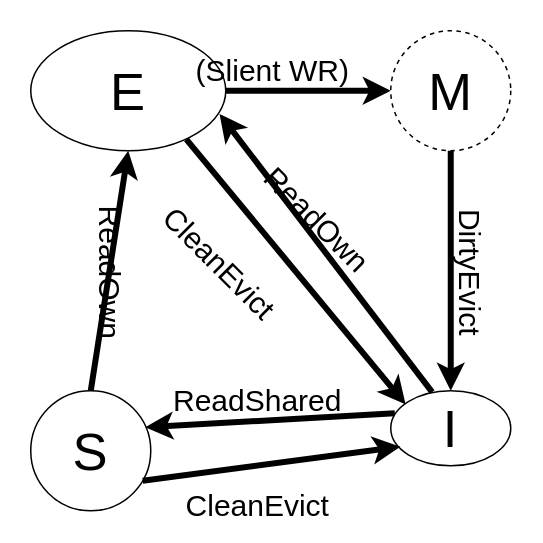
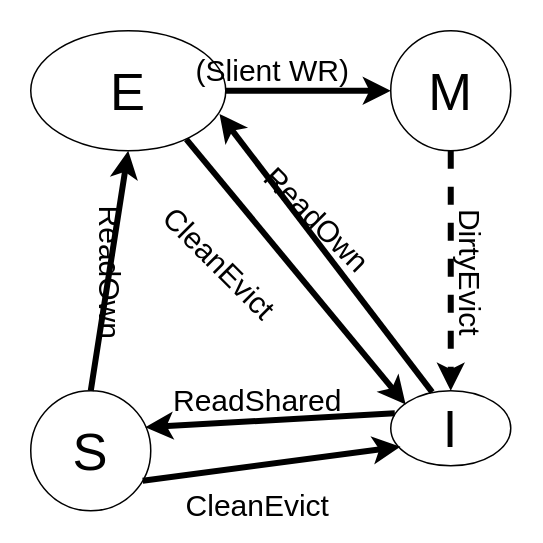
  <mxCell id="0" />
  <mxCell id="1" parent="0" />
  <mxCell id="2" value="&lt;font style=&quot;font-size: 35px;&quot;&gt;E&lt;/font&gt;" style="ellipse;whiteSpace=wrap;html=1;aspect=fixed;" vertex="1" parent="1"><mxGeometry x="20" y="20" width="130" height="80" as="geometry" /></mxCell>
- <mxCell id="3" value="&lt;font style=&quot;font-size: 35px;&quot;&gt;M&lt;/font&gt;" style="ellipse;whiteSpace=wrap;html=1;aspect=fixed;dashed=1;" vertex="1" parent="1"><mxGeometry x="260" y="20" width="80" height="80" as="geometry" /></mxCell>
+ <mxCell id="3" value="&lt;font style=&quot;font-size: 35px;&quot;&gt;M&lt;/font&gt;" style="ellipse;whiteSpace=wrap;html=1;aspect=fixed;" vertex="1" parent="1"><mxGeometry x="260" y="20" width="80" height="80" as="geometry" /></mxCell>
  <mxCell id="4" value="&lt;font style=&quot;font-size: 35px;&quot;&gt;S&lt;/font&gt;" style="ellipse;whiteSpace=wrap;html=1;aspect=fixed;" vertex="1" parent="1"><mxGeometry x="20" y="260" width="80" height="80" as="geometry" /></mxCell>
  <mxCell id="5" value="&lt;font style=&quot;font-size: 35px;&quot;&gt;I&lt;/font&gt;" style="ellipse;whiteSpace=wrap;html=1;aspect=fixed;" vertex="1" parent="1"><mxGeometry x="260" y="260" width="80" height="50" as="geometry" /></mxCell>
  <mxCell id="6" value="" style="endArrow=classic;html=1;rounded=0;endSize=6;strokeWidth=4;entryX=0;entryY=0.5;entryDx=0;entryDy=0;exitX=1;exitY=0.5;exitDx=0;exitDy=0;" edge="1" parent="1" source="2" target="3"><mxGeometry width="50" height="50" relative="1" as="geometry"><mxPoint x="120" y="70" as="sourcePoint" /><mxPoint x="170" y="20" as="targetPoint" /></mxGeometry></mxCell>
- <mxCell id="7" value="" style="endArrow=classic;html=1;rounded=0;endSize=6;strokeWidth=4;entryX=0.5;entryY=0;entryDx=0;entryDy=0;exitX=0.5;exitY=1;exitDx=0;exitDy=0;" edge="1" parent="1" source="3" target="5"><mxGeometry width="50" height="50" relative="1" as="geometry"><mxPoint x="180" y="110" as="sourcePoint" /><mxPoint x="340" y="110" as="targetPoint" /></mxGeometry></mxCell>
+ <mxCell id="7" value="" style="endArrow=classic;html=1;rounded=0;endSize=6;strokeWidth=4;entryX=0.5;entryY=0;entryDx=0;entryDy=0;exitX=0.5;exitY=1;exitDx=0;exitDy=0;dashed=1;" edge="1" parent="1" source="3" target="5"><mxGeometry width="50" height="50" relative="1" as="geometry"><mxPoint x="180" y="110" as="sourcePoint" /><mxPoint x="340" y="110" as="targetPoint" /></mxGeometry></mxCell>
  <mxCell id="8" value="" style="endArrow=classic;html=1;rounded=0;endSize=6;strokeWidth=4;entryX=0.5;entryY=1;entryDx=0;entryDy=0;exitX=0.5;exitY=0;exitDx=0;exitDy=0;" edge="1" parent="1" source="4" target="2"><mxGeometry width="50" height="50" relative="1" as="geometry"><mxPoint x="240" y="170" as="sourcePoint" /><mxPoint x="80" y="170" as="targetPoint" /></mxGeometry></mxCell>
  <mxCell id="9" value="" style="endArrow=classic;html=1;rounded=0;endSize=6;strokeWidth=4;entryX=0.954;entryY=0.304;entryDx=0;entryDy=0;exitX=0.034;exitY=0.301;exitDx=0;exitDy=0;exitPerimeter=0;entryPerimeter=0;" edge="1" parent="1" source="5" target="4"><mxGeometry width="50" height="50" relative="1" as="geometry"><mxPoint x="310" y="310" as="sourcePoint" /><mxPoint x="150" y="310" as="targetPoint" /></mxGeometry></mxCell>
  <mxCell id="10" value="" style="endArrow=classic;html=1;rounded=0;endSize=6;strokeWidth=4;entryX=0.081;entryY=0.745;entryDx=0;entryDy=0;exitX=0.954;exitY=0.304;exitDx=0;exitDy=0;exitPerimeter=0;entryPerimeter=0;" edge="1" parent="1" target="5"><mxGeometry width="50" height="50" relative="1" as="geometry"><mxPoint x="94.64" y="320" as="sourcePoint" /><mxPoint x="260" y="319.36" as="targetPoint" /></mxGeometry></mxCell>
  <mxCell id="11" value="" style="endArrow=classic;html=1;rounded=0;endSize=6;strokeWidth=4;entryX=0.968;entryY=0.693;entryDx=0;entryDy=0;exitX=0.345;exitY=0.018;exitDx=0;exitDy=0;exitPerimeter=0;entryPerimeter=0;" edge="1" parent="1" source="5" target="2"><mxGeometry width="50" height="50" relative="1" as="geometry"><mxPoint x="315.36" y="189.36" as="sourcePoint" /><mxPoint x="150" y="190" as="targetPoint" /></mxGeometry></mxCell>
  <mxCell id="12" value="&lt;font style=&quot;font-size: 20px;&quot;&gt;ReadOwn&lt;/font&gt;" style="edgeLabel;html=1;align=center;verticalAlign=middle;resizable=0;points=[];fontSize=35;rotation=45;labelBackgroundColor=none;" connectable="0" vertex="1" parent="11"><mxGeometry x="-0.337" y="2" relative="1" as="geometry"><mxPoint x="-24" y="-60" as="offset" /></mxGeometry></mxCell>
  <mxCell id="13" value="" style="endArrow=classic;html=1;rounded=0;endSize=6;strokeWidth=4;entryX=0.124;entryY=0.183;entryDx=0;entryDy=0;exitX=0.798;exitY=0.905;exitDx=0;exitDy=0;exitPerimeter=0;entryPerimeter=0;" edge="1" parent="1" source="2" target="5"><mxGeometry width="50" height="50" relative="1" as="geometry"><mxPoint x="80" y="90" as="sourcePoint" /><mxPoint x="266.72" y="271.28" as="targetPoint" /></mxGeometry></mxCell>
  <mxCell id="14" value="&lt;span style=&quot;font-size: 20px;&quot;&gt;CleanEvict&lt;br&gt;&lt;/span&gt;" style="edgeLabel;html=1;align=center;verticalAlign=middle;resizable=0;points=[];fontSize=35;rotation=45;labelBackgroundColor=none;" connectable="0" vertex="1" parent="1"><mxGeometry x="150" y="170" as="geometry" /></mxCell>
  <mxCell id="15" value="&lt;font style=&quot;font-size: 20px;&quot;&gt;DirtyEvict&lt;/font&gt;" style="edgeLabel;html=1;align=center;verticalAlign=middle;resizable=0;points=[];fontSize=35;rotation=90;labelBackgroundColor=none;" connectable="0" vertex="1" parent="1"><mxGeometry x="320" y="180" as="geometry" /></mxCell>
  <mxCell id="16" value="&lt;font style=&quot;font-size: 20px;&quot;&gt;(Slient WR)&lt;/font&gt;" style="edgeLabel;html=1;align=center;verticalAlign=middle;resizable=0;points=[];fontSize=35;rotation=0;labelBackgroundColor=none;" connectable="0" vertex="1" parent="1"><mxGeometry x="180" y="40" as="geometry" /></mxCell>
  <mxCell id="17" value="&lt;font style=&quot;font-size: 20px;&quot;&gt;ReadOwn&lt;/font&gt;" style="edgeLabel;html=1;align=center;verticalAlign=middle;resizable=0;points=[];fontSize=35;rotation=90;labelBackgroundColor=none;" connectable="0" vertex="1" parent="1"><mxGeometry x="80" y="180" as="geometry" /></mxCell>
  <mxCell id="18" value="&lt;font style=&quot;font-size: 20px;&quot;&gt;ReadShared&lt;/font&gt;" style="edgeLabel;html=1;align=center;verticalAlign=middle;resizable=0;points=[];fontSize=35;rotation=0;labelBackgroundColor=none;" connectable="0" vertex="1" parent="1"><mxGeometry x="170" y="260" as="geometry" /></mxCell>
  <mxCell id="19" value="&lt;font style=&quot;font-size: 20px;&quot;&gt;CleanEvict&lt;br&gt;&lt;/font&gt;" style="edgeLabel;html=1;align=center;verticalAlign=middle;resizable=0;points=[];fontSize=35;rotation=0;labelBackgroundColor=none;" connectable="0" vertex="1" parent="1"><mxGeometry x="170" y="330" as="geometry" /></mxCell>
